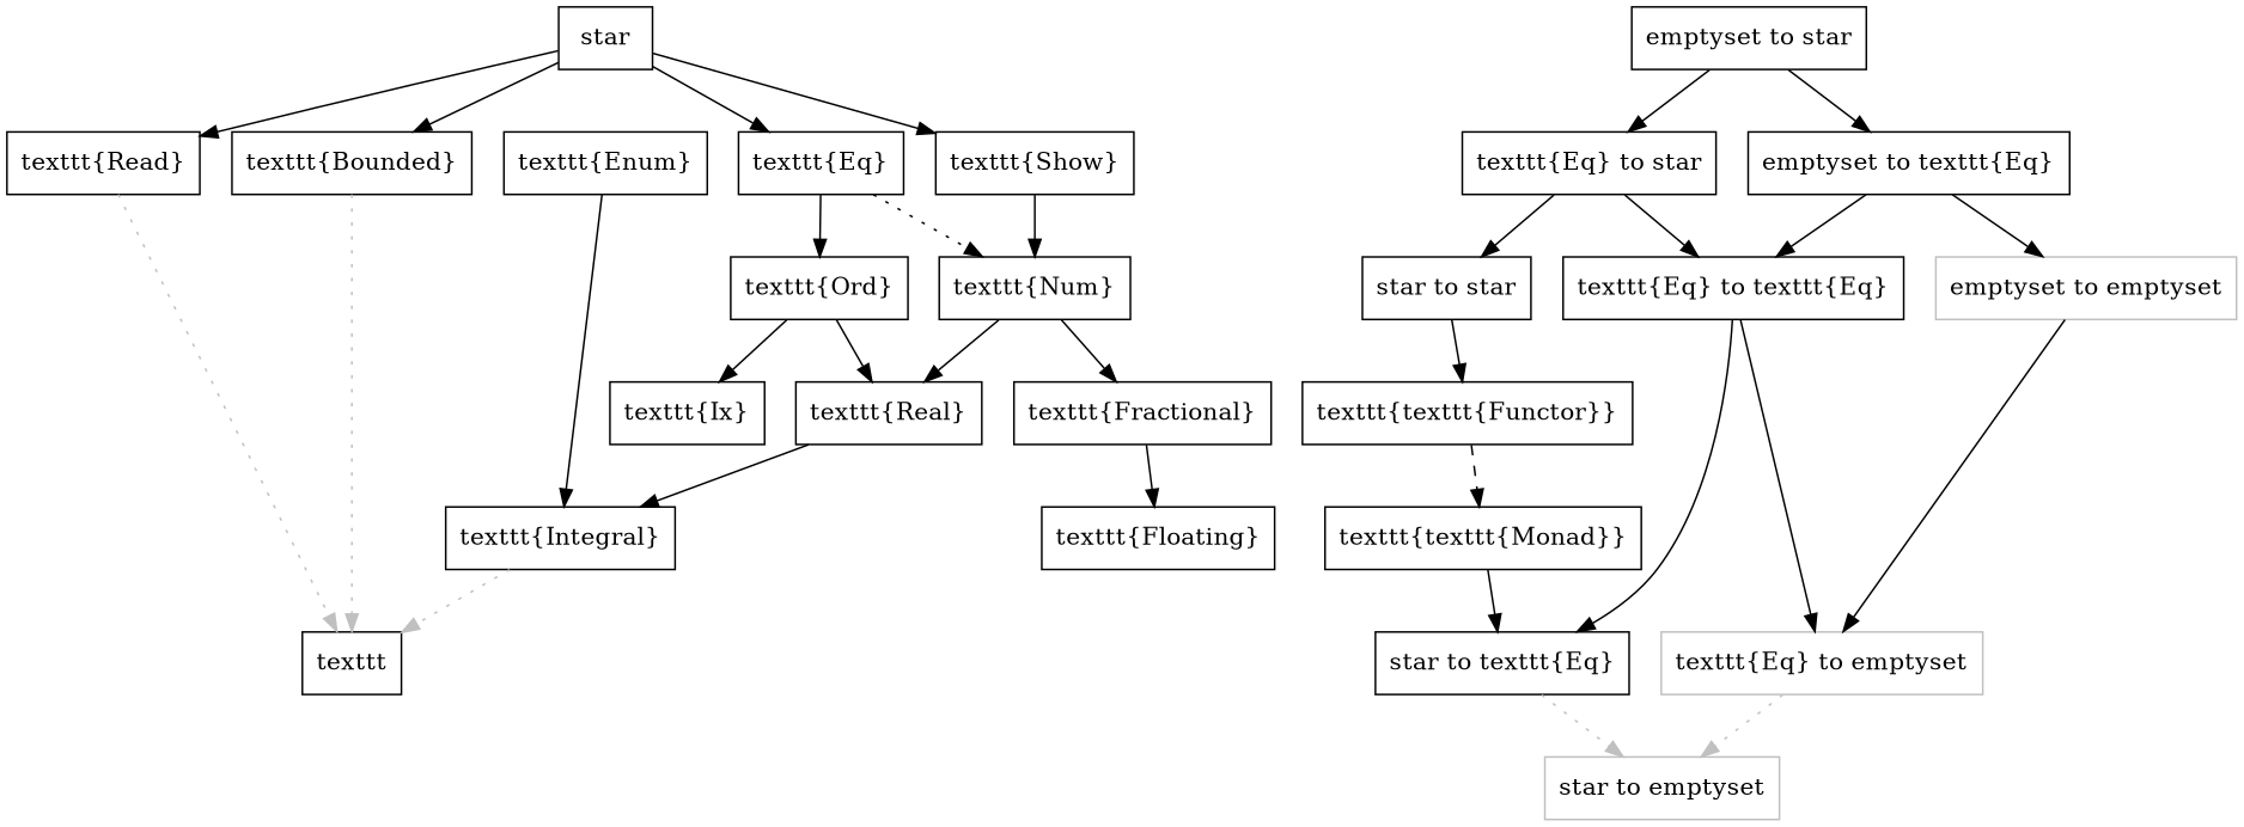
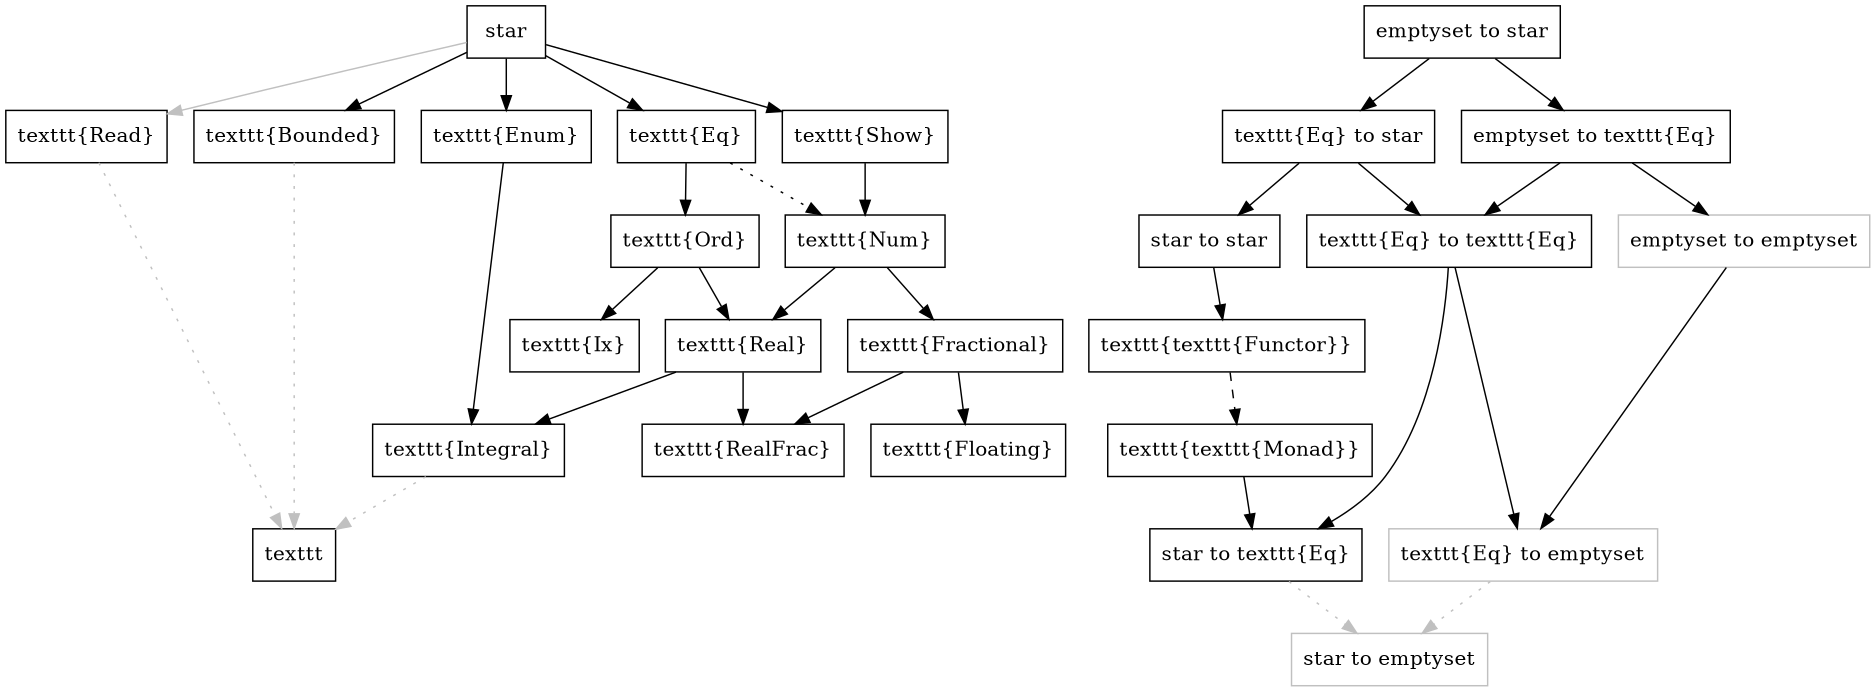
  digraph {
    node [shape=box]
    "\texttt{Eq}"
    "\texttt{Enum}"
    "\texttt{Show}"
    "\texttt{Read}"
    "\texttt{Bounded}"
    "\star \to \star"
    "\texttt{Eq} \to \texttt{Eq}"
    "\emptyset \to \emptyset" [color=gray]
    "\star \to \texttt{Eq}"
    "\texttt{Eq} \to \emptyset" [color=gray]
    "\texttt{Eq} \to \star"
    "\emptyset \to \texttt{Eq}"
    "\texttt{Ord}"
    "\texttt{Num}"
    "\texttt{Integral}"
    n16 [label=texttt]
    "\star \to \emptyset" [color=gray]
    "\texttt{\texttt{Functor}}"
    "\star"
    "\texttt{Real}"
    "\texttt{Ix}"
    "\texttt{Fractional}"
+   "\texttt{RealFrac}"
    "\texttt{Floating}"
    "\emptyset \to \star"
    "\texttt{\texttt{Monad}}"
    subgraph sub_1 {
      rank=same
      "\texttt{Eq}"
      "\texttt{Enum}"
      "\texttt{Show}"
      "\texttt{Read}"
      "\texttt{Bounded}"
    }
    subgraph sub_2 {
      rank=same
      "\star \to \star"
      "\texttt{Eq} \to \texttt{Eq}"
      "\emptyset \to \emptyset"
    }
    subgraph sub_3 {
      rank=same
      "\star \to \texttt{Eq}"
      "\texttt{Eq} \to \emptyset"
    }
    subgraph sub_4 {
      rank=same
      "\texttt{Eq} \to \star"
      "\emptyset \to \texttt{Eq}"
    }
    "\texttt{Eq}" -> "\texttt{Ord}"
    "\texttt{Eq}" -> "\texttt{Num}" [style=dotted]
    "\texttt{Enum}" -> "\texttt{Integral}"
    "\texttt{Show}" -> "\texttt{Num}"
    "\texttt{Read}" -> n16 [color=gray style=dotted]
    "\texttt{Bounded}" -> n16 [color=gray style=dotted]
    "\star \to \star" -> "\texttt{\texttt{Functor}}"
    "\texttt{Eq} \to \texttt{Eq}" -> "\star \to \texttt{Eq}"
    "\texttt{Eq} \to \texttt{Eq}" -> "\texttt{Eq} \to \emptyset"
    "\emptyset \to \emptyset" -> "\texttt{Eq} \to \emptyset"
    "\star \to \texttt{Eq}" -> "\star \to \emptyset" [color=gray style=dotted]
    "\texttt{Eq} \to \emptyset" -> "\star \to \emptyset" [color=gray style=dotted]
    "\texttt{Eq} \to \star" -> "\star \to \star"
    "\texttt{Eq} \to \star" -> "\texttt{Eq} \to \texttt{Eq}"
    "\emptyset \to \texttt{Eq}" -> "\texttt{Eq} \to \texttt{Eq}"
    "\emptyset \to \texttt{Eq}" -> "\emptyset \to \emptyset"
    "\texttt{Ord}" -> "\texttt{Real}"
    "\texttt{Ord}" -> "\texttt{Ix}"
    "\texttt{Num}" -> "\texttt{Real}"
    "\texttt{Num}" -> "\texttt{Fractional}"
    "\texttt{Integral}" -> n16 [color=gray style=dotted]
    "\texttt{\texttt{Functor}}" -> "\texttt{\texttt{Monad}}" [style=dashed]
    "\star" -> "\texttt{Eq}"
+   "\star" -> "\texttt{Enum}"
    "\star" -> "\texttt{Show}"
-   "\star" -> "\texttt{Read}"
+   "\star" -> "\texttt{Read}" [color=gray]
    "\star" -> "\texttt{Bounded}"
    "\texttt{Real}" -> "\texttt{Integral}"
+   "\texttt{Real}" -> "\texttt{RealFrac}"
+   "\texttt{Fractional}" -> "\texttt{RealFrac}"
    "\texttt{Fractional}" -> "\texttt{Floating}"
    "\emptyset \to \star" -> "\texttt{Eq} \to \star"
    "\emptyset \to \star" -> "\emptyset \to \texttt{Eq}"
    "\texttt{\texttt{Monad}}" -> "\star \to \texttt{Eq}"
  }
